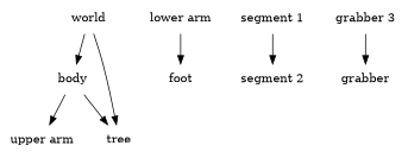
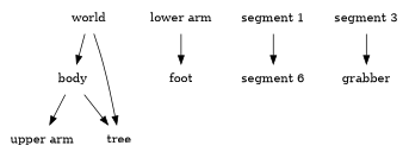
  digraph {
    node [shape=plaintext]
    "upper arm"
    "lower arm"
    foot
    "segment 1"
-   "segment 2"
-   "segment 3" [label="grabber 3"]
+   "segment 2" [label="segment 6"]
+   "segment 3"
    grabber
    world
    body
    tree
    subgraph sub_1 {
      label="legs x6"
      "upper arm"
      "lower arm"
      foot
    }
    subgraph sub_2 {
      label=grabber
      "segment 1"
      "segment 2"
      "segment 3"
      grabber
    }
    "lower arm" -> foot
    "segment 1" -> "segment 2"
    "segment 3" -> grabber
    world -> body
    world -> tree
    body -> "upper arm"
    body -> tree
  }
